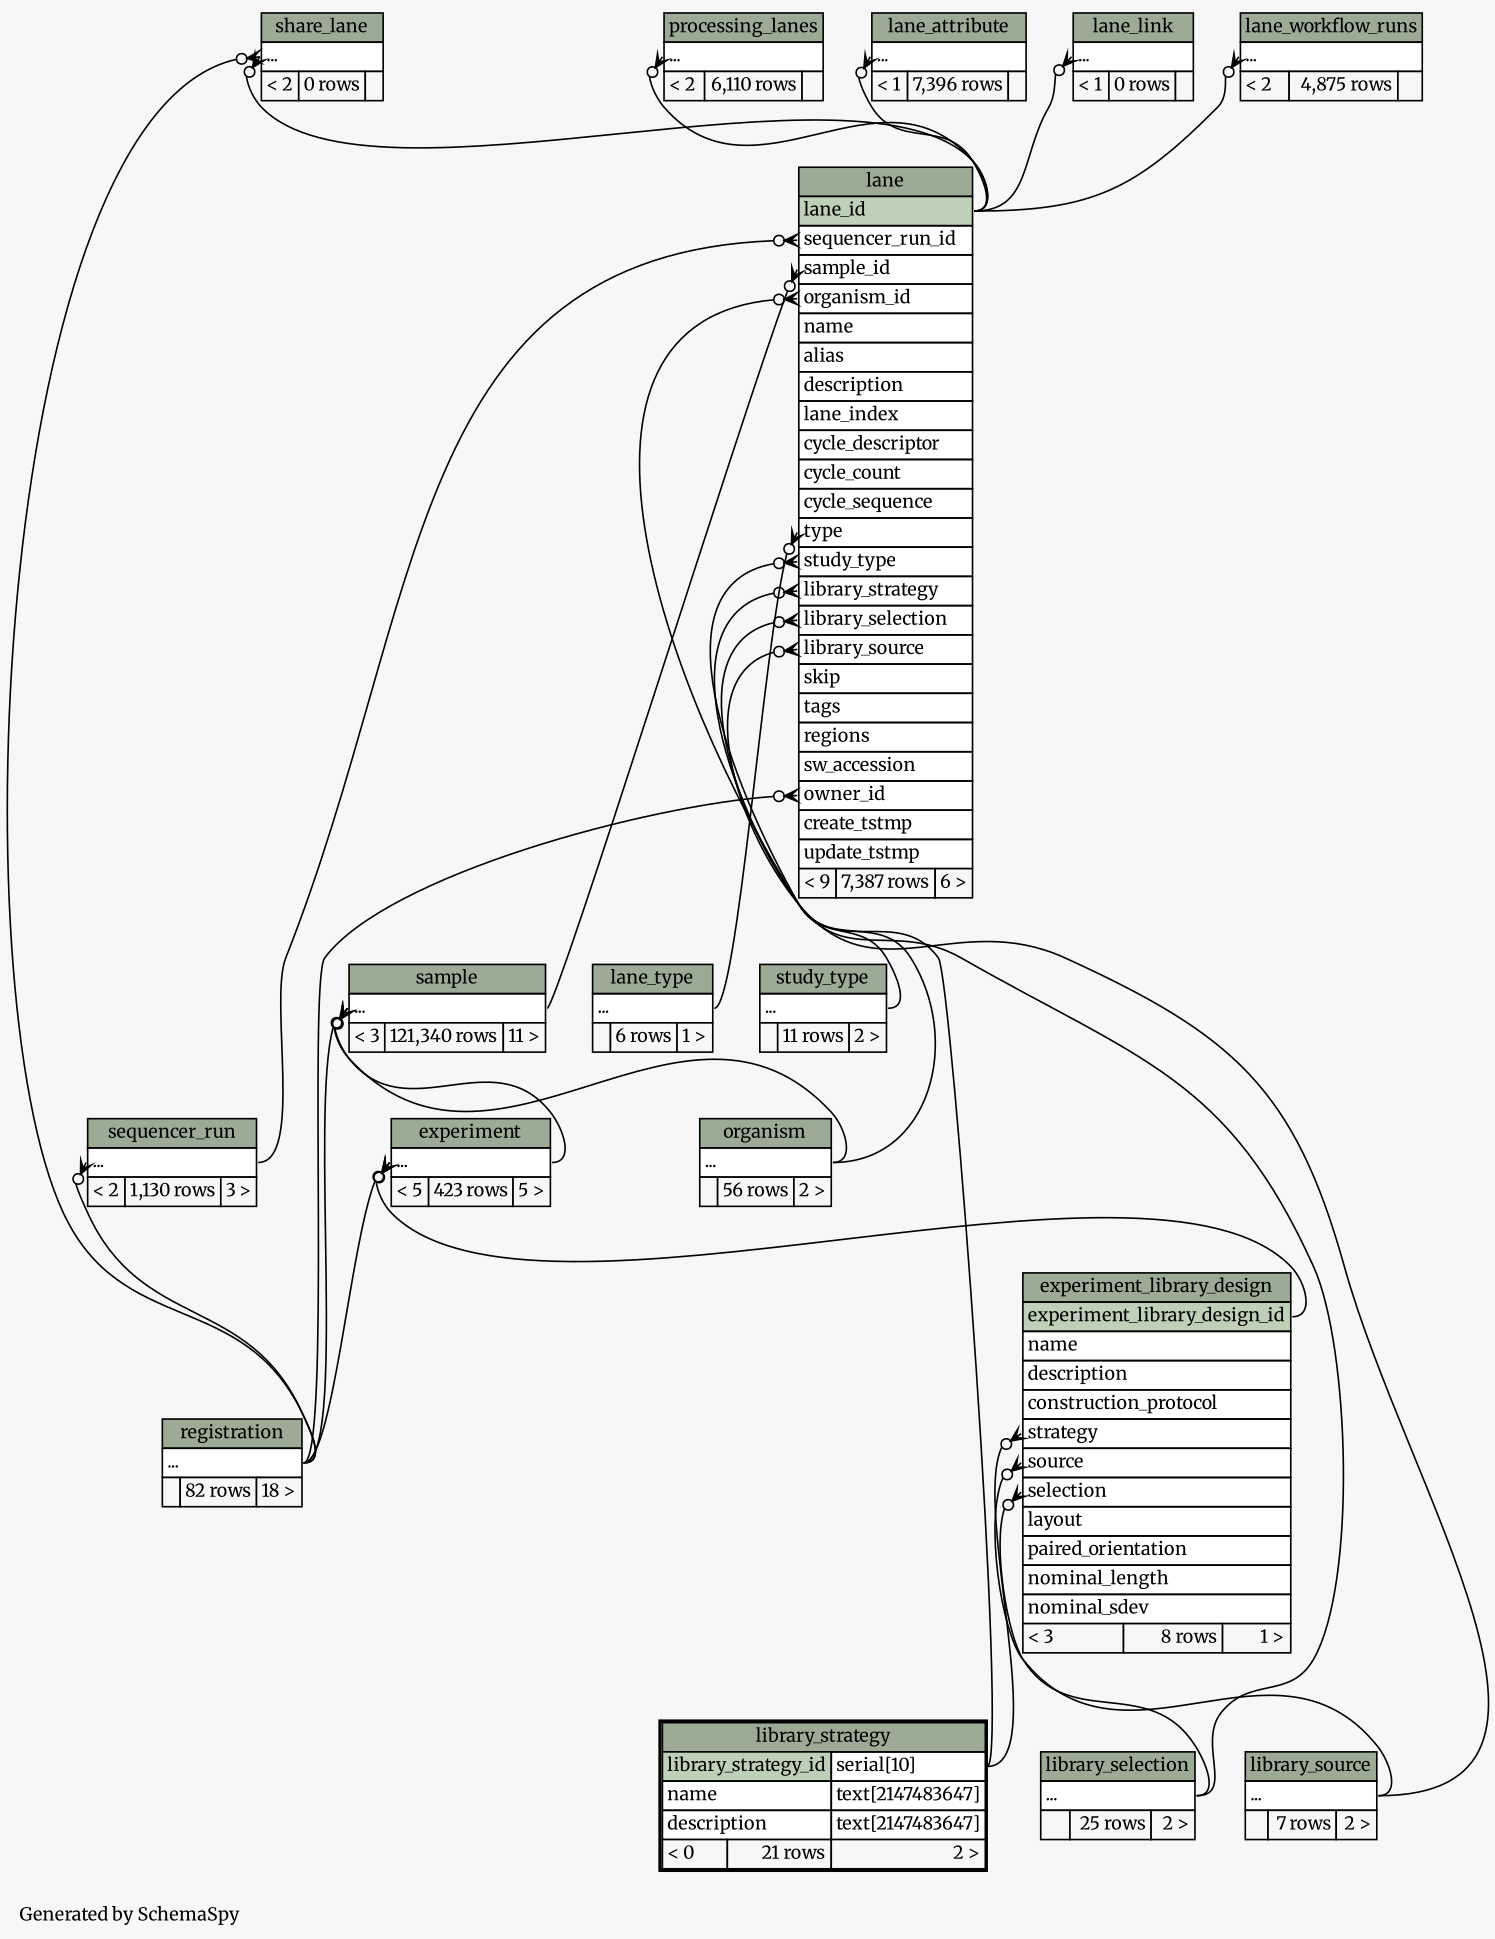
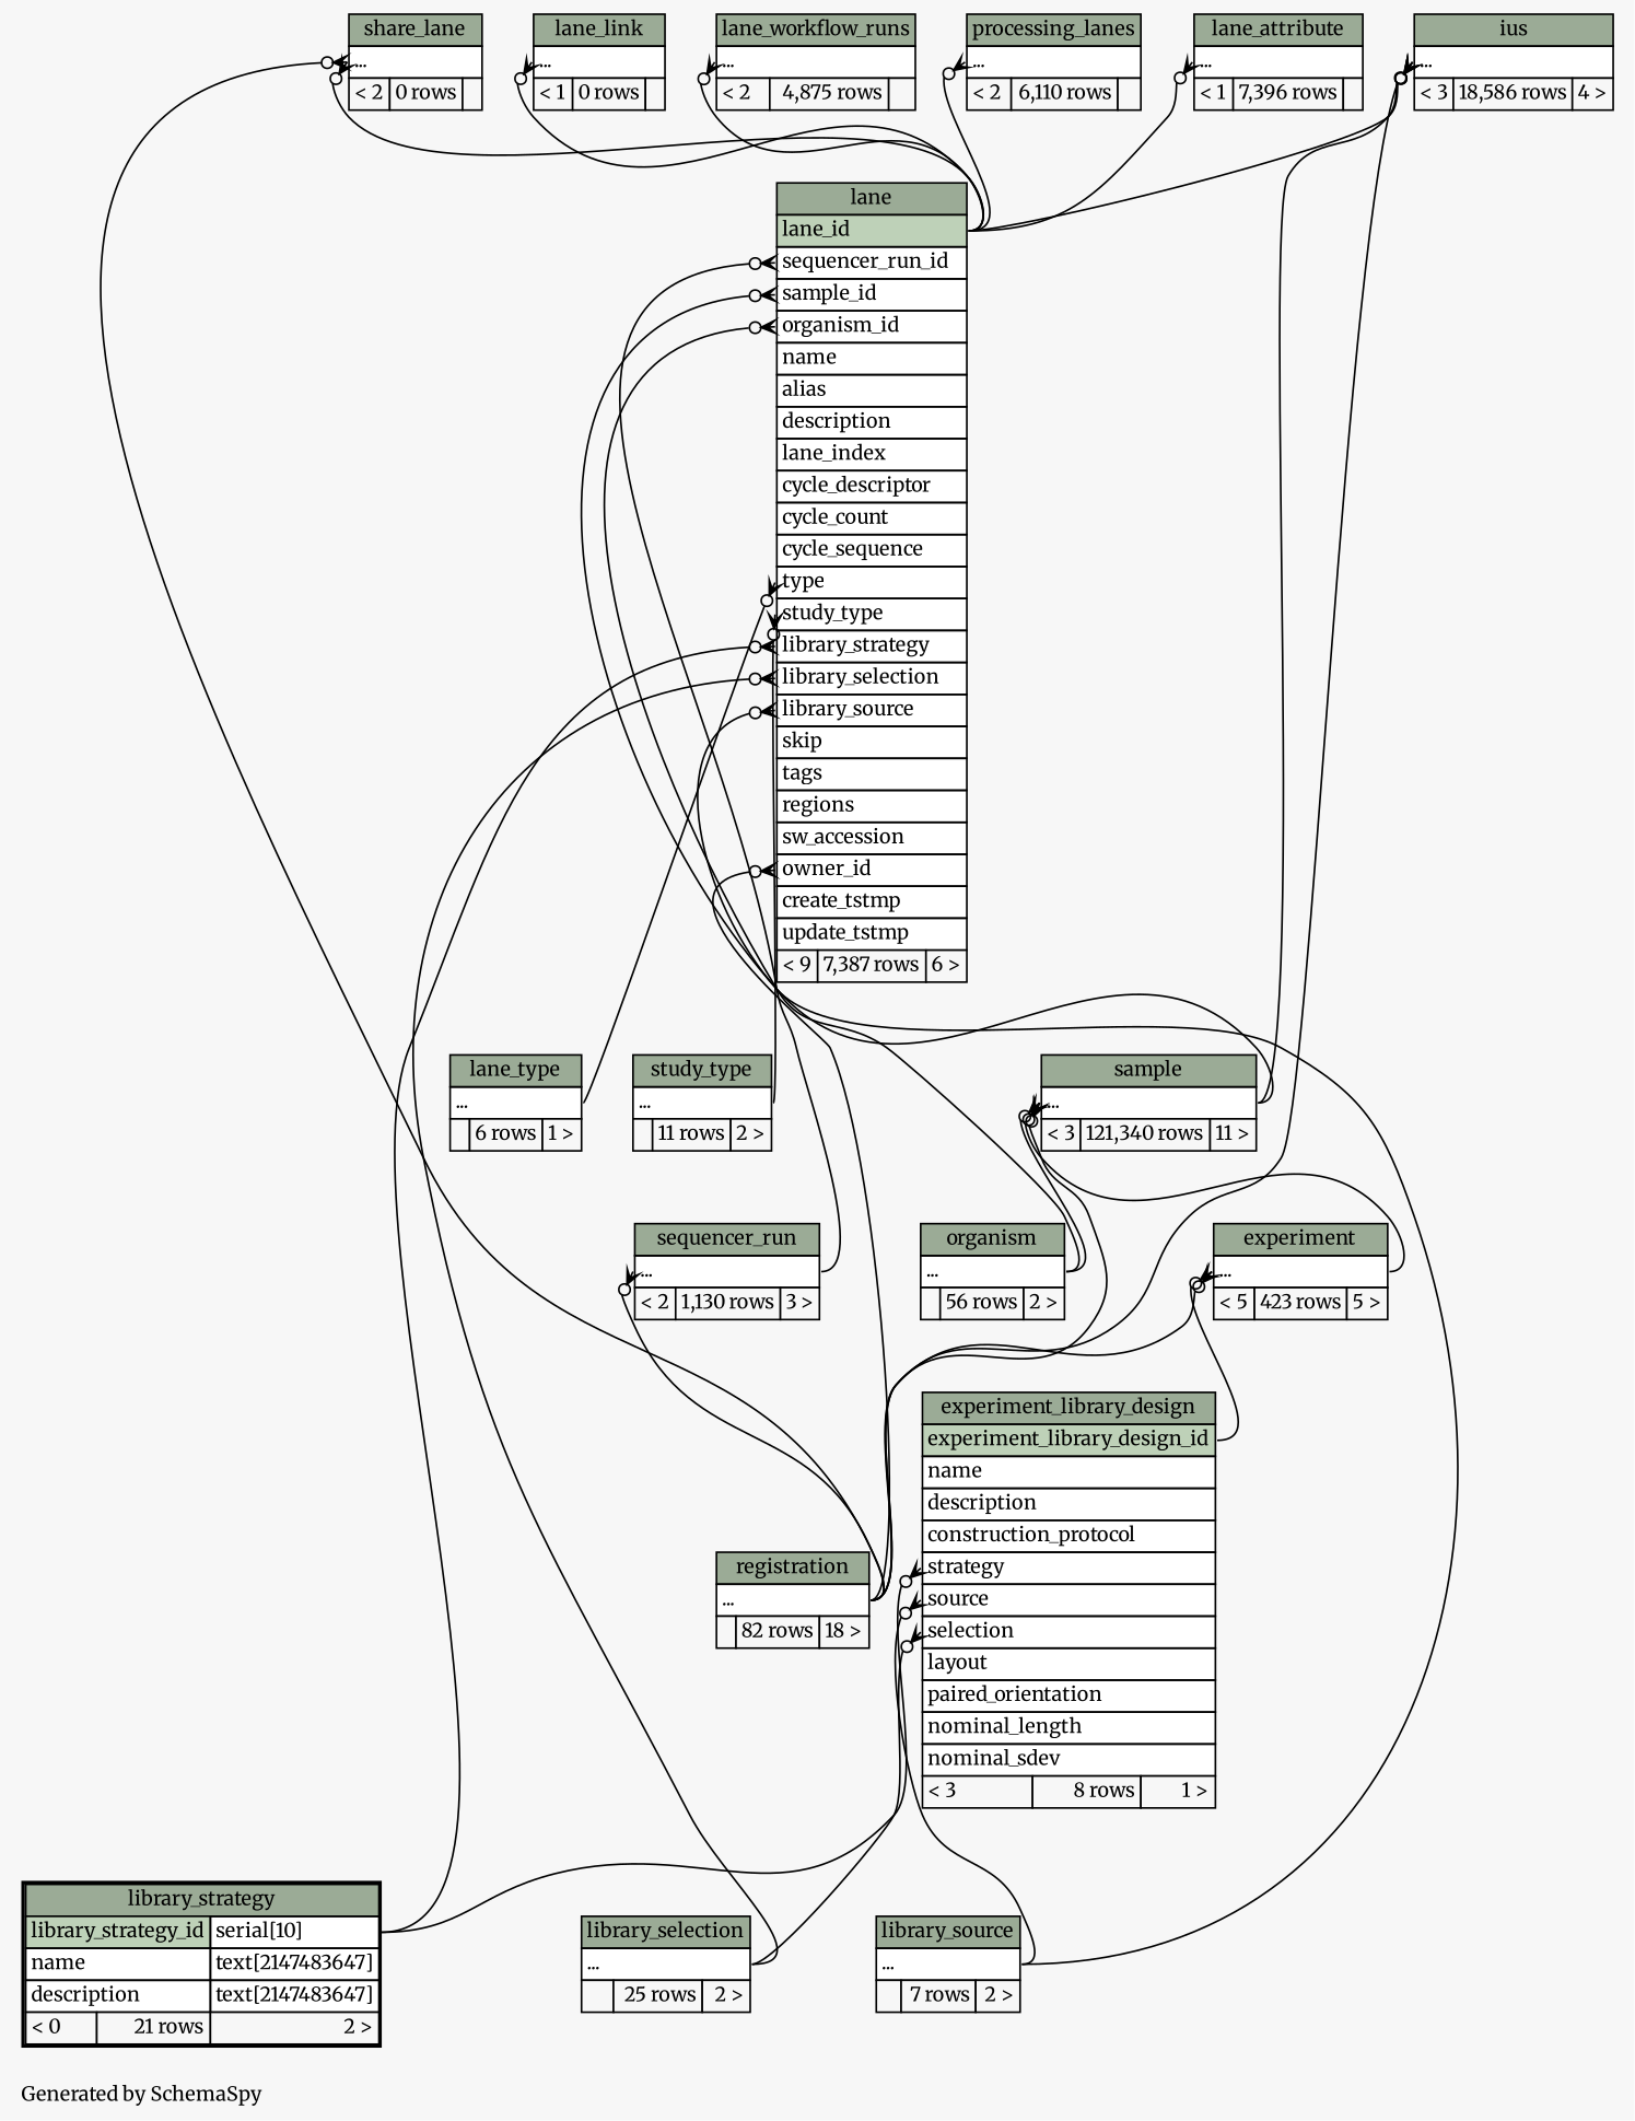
  digraph {
    bgcolor="#f7f7f7"
    fontname=Merriweather
    fontsize=11
    label="\nGenerated by SchemaSpy"
    labeljust=l
    nodesep=0.18
    rankdir=TB
    ranksep=0.46
    node [fontname=Merriweather fontsize=11 shape=plaintext]
    edge [arrowhead=none arrowsize=0.8 arrowtail=crowodot dir=back fontname=Merriweather headport="elipses:e" tailport="elipses:w"]
    n1 [label=<     <TABLE BORDER="0" CELLBORDER="1" CELLSPACING="0" BGCOLOR="#ffffff">       <TR><TD COLSPAN="3" BGCOLOR="#9bab96" ALIGN="CENTER">experiment</TD></TR>       <TR><TD PORT="elipses" COLSPAN="3" ALIGN="LEFT">...</TD></TR>       <TR><TD ALIGN="LEFT" BGCOLOR="#f7f7f7">&lt; 5</TD><TD ALIGN="RIGHT" BGCOLOR="#f7f7f7">423 rows</TD><TD ALIGN="RIGHT" BGCOLOR="#f7f7f7">5 &gt;</TD></TR>     </TABLE>>]
    n2 [label=<     <TABLE BORDER="0" CELLBORDER="1" CELLSPACING="0" BGCOLOR="#ffffff">       <TR><TD COLSPAN="3" BGCOLOR="#9bab96" ALIGN="CENTER">experiment_library_design</TD></TR>       <TR><TD PORT="experiment_library_design_id" COLSPAN="3" BGCOLOR="#bed1b8" ALIGN="LEFT">experiment_library_design_id</TD></TR>       <TR><TD PORT="name" COLSPAN="3" ALIGN="LEFT">name</TD></TR>       <TR><TD PORT="description" COLSPAN="3" ALIGN="LEFT">description</TD></TR>       <TR><TD PORT="construction_protocol" COLSPAN="3" ALIGN="LEFT">construction_protocol</TD></TR>       <TR><TD PORT="strategy" COLSPAN="3" ALIGN="LEFT">strategy</TD></TR>       <TR><TD PORT="source" COLSPAN="3" ALIGN="LEFT">source</TD></TR>       <TR><TD PORT="selection" COLSPAN="3" ALIGN="LEFT">selection</TD></TR>       <TR><TD PORT="layout" COLSPAN="3" ALIGN="LEFT">layout</TD></TR>       <TR><TD PORT="paired_orientation" COLSPAN="3" ALIGN="LEFT">paired_orientation</TD></TR>       <TR><TD PORT="nominal_length" COLSPAN="3" ALIGN="LEFT">nominal_length</TD></TR>       <TR><TD PORT="nominal_sdev" COLSPAN="3" ALIGN="LEFT">nominal_sdev</TD></TR>       <TR><TD ALIGN="LEFT" BGCOLOR="#f7f7f7">&lt; 3</TD><TD ALIGN="RIGHT" BGCOLOR="#f7f7f7">8 rows</TD><TD ALIGN="RIGHT" BGCOLOR="#f7f7f7">1 &gt;</TD></TR>     </TABLE>>]
    n3 [label=<     <TABLE BORDER="0" CELLBORDER="1" CELLSPACING="0" BGCOLOR="#ffffff">       <TR><TD COLSPAN="3" BGCOLOR="#9bab96" ALIGN="CENTER">registration</TD></TR>       <TR><TD PORT="elipses" COLSPAN="3" ALIGN="LEFT">...</TD></TR>       <TR><TD ALIGN="LEFT" BGCOLOR="#f7f7f7">  </TD><TD ALIGN="RIGHT" BGCOLOR="#f7f7f7">82 rows</TD><TD ALIGN="RIGHT" BGCOLOR="#f7f7f7">18 &gt;</TD></TR>     </TABLE>>]
    n4 [label=<     <TABLE BORDER="0" CELLBORDER="1" CELLSPACING="0" BGCOLOR="#ffffff">       <TR><TD COLSPAN="3" BGCOLOR="#9bab96" ALIGN="CENTER">library_selection</TD></TR>       <TR><TD PORT="elipses" COLSPAN="3" ALIGN="LEFT">...</TD></TR>       <TR><TD ALIGN="LEFT" BGCOLOR="#f7f7f7">  </TD><TD ALIGN="RIGHT" BGCOLOR="#f7f7f7">25 rows</TD><TD ALIGN="RIGHT" BGCOLOR="#f7f7f7">2 &gt;</TD></TR>     </TABLE>>]
    n5 [label=<     <TABLE BORDER="0" CELLBORDER="1" CELLSPACING="0" BGCOLOR="#ffffff">       <TR><TD COLSPAN="3" BGCOLOR="#9bab96" ALIGN="CENTER">library_source</TD></TR>       <TR><TD PORT="elipses" COLSPAN="3" ALIGN="LEFT">...</TD></TR>       <TR><TD ALIGN="LEFT" BGCOLOR="#f7f7f7">  </TD><TD ALIGN="RIGHT" BGCOLOR="#f7f7f7">7 rows</TD><TD ALIGN="RIGHT" BGCOLOR="#f7f7f7">2 &gt;</TD></TR>     </TABLE>>]
    n6 [label=<     <TABLE BORDER="2" CELLBORDER="1" CELLSPACING="0" BGCOLOR="#ffffff">       <TR><TD COLSPAN="3" BGCOLOR="#9bab96" ALIGN="CENTER">library_strategy</TD></TR>       <TR><TD PORT="library_strategy_id" COLSPAN="2" BGCOLOR="#bed1b8" ALIGN="LEFT">library_strategy_id</TD><TD PORT="library_strategy_id.type" ALIGN="LEFT">serial[10]</TD></TR>       <TR><TD PORT="name" COLSPAN="2" ALIGN="LEFT">name</TD><TD PORT="name.type" ALIGN="LEFT">text[2147483647]</TD></TR>       <TR><TD PORT="description" COLSPAN="2" ALIGN="LEFT">description</TD><TD PORT="description.type" ALIGN="LEFT">text[2147483647]</TD></TR>       <TR><TD ALIGN="LEFT" BGCOLOR="#f7f7f7">&lt; 0</TD><TD ALIGN="RIGHT" BGCOLOR="#f7f7f7">21 rows</TD><TD ALIGN="RIGHT" BGCOLOR="#f7f7f7">2 &gt;</TD></TR>     </TABLE>>]
+   n7 [label=<     <TABLE BORDER="0" CELLBORDER="1" CELLSPACING="0" BGCOLOR="#ffffff">       <TR><TD COLSPAN="3" BGCOLOR="#9bab96" ALIGN="CENTER">ius</TD></TR>       <TR><TD PORT="elipses" COLSPAN="3" ALIGN="LEFT">...</TD></TR>       <TR><TD ALIGN="LEFT" BGCOLOR="#f7f7f7">&lt; 3</TD><TD ALIGN="RIGHT" BGCOLOR="#f7f7f7">18,586 rows</TD><TD ALIGN="RIGHT" BGCOLOR="#f7f7f7">4 &gt;</TD></TR>     </TABLE>>]
    n8 [label=<     <TABLE BORDER="0" CELLBORDER="1" CELLSPACING="0" BGCOLOR="#ffffff">       <TR><TD COLSPAN="3" BGCOLOR="#9bab96" ALIGN="CENTER">lane</TD></TR>       <TR><TD PORT="lane_id" COLSPAN="3" BGCOLOR="#bed1b8" ALIGN="LEFT">lane_id</TD></TR>       <TR><TD PORT="sequencer_run_id" COLSPAN="3" ALIGN="LEFT">sequencer_run_id</TD></TR>       <TR><TD PORT="sample_id" COLSPAN="3" ALIGN="LEFT">sample_id</TD></TR>       <TR><TD PORT="organism_id" COLSPAN="3" ALIGN="LEFT">organism_id</TD></TR>       <TR><TD PORT="name" COLSPAN="3" ALIGN="LEFT">name</TD></TR>       <TR><TD PORT="alias" COLSPAN="3" ALIGN="LEFT">alias</TD></TR>       <TR><TD PORT="description" COLSPAN="3" ALIGN="LEFT">description</TD></TR>       <TR><TD PORT="lane_index" COLSPAN="3" ALIGN="LEFT">lane_index</TD></TR>       <TR><TD PORT="cycle_descriptor" COLSPAN="3" ALIGN="LEFT">cycle_descriptor</TD></TR>       <TR><TD PORT="cycle_count" COLSPAN="3" ALIGN="LEFT">cycle_count</TD></TR>       <TR><TD PORT="cycle_sequence" COLSPAN="3" ALIGN="LEFT">cycle_sequence</TD></TR>       <TR><TD PORT="type" COLSPAN="3" ALIGN="LEFT">type</TD></TR>       <TR><TD PORT="study_type" COLSPAN="3" ALIGN="LEFT">study_type</TD></TR>       <TR><TD PORT="library_strategy" COLSPAN="3" ALIGN="LEFT">library_strategy</TD></TR>       <TR><TD PORT="library_selection" COLSPAN="3" ALIGN="LEFT">library_selection</TD></TR>       <TR><TD PORT="library_source" COLSPAN="3" ALIGN="LEFT">library_source</TD></TR>       <TR><TD PORT="skip" COLSPAN="3" ALIGN="LEFT">skip</TD></TR>       <TR><TD PORT="tags" COLSPAN="3" ALIGN="LEFT">tags</TD></TR>       <TR><TD PORT="regions" COLSPAN="3" ALIGN="LEFT">regions</TD></TR>       <TR><TD PORT="sw_accession" COLSPAN="3" ALIGN="LEFT">sw_accession</TD></TR>       <TR><TD PORT="owner_id" COLSPAN="3" ALIGN="LEFT">owner_id</TD></TR>       <TR><TD PORT="create_tstmp" COLSPAN="3" ALIGN="LEFT">create_tstmp</TD></TR>       <TR><TD PORT="update_tstmp" COLSPAN="3" ALIGN="LEFT">update_tstmp</TD></TR>       <TR><TD ALIGN="LEFT" BGCOLOR="#f7f7f7">&lt; 9</TD><TD ALIGN="RIGHT" BGCOLOR="#f7f7f7">7,387 rows</TD><TD ALIGN="RIGHT" BGCOLOR="#f7f7f7">6 &gt;</TD></TR>     </TABLE>>]
    n9 [label=<     <TABLE BORDER="0" CELLBORDER="1" CELLSPACING="0" BGCOLOR="#ffffff">       <TR><TD COLSPAN="3" BGCOLOR="#9bab96" ALIGN="CENTER">sample</TD></TR>       <TR><TD PORT="elipses" COLSPAN="3" ALIGN="LEFT">...</TD></TR>       <TR><TD ALIGN="LEFT" BGCOLOR="#f7f7f7">&lt; 3</TD><TD ALIGN="RIGHT" BGCOLOR="#f7f7f7">121,340 rows</TD><TD ALIGN="RIGHT" BGCOLOR="#f7f7f7">11 &gt;</TD></TR>     </TABLE>>]
    n10 [label=<     <TABLE BORDER="0" CELLBORDER="1" CELLSPACING="0" BGCOLOR="#ffffff">       <TR><TD COLSPAN="3" BGCOLOR="#9bab96" ALIGN="CENTER">organism</TD></TR>       <TR><TD PORT="elipses" COLSPAN="3" ALIGN="LEFT">...</TD></TR>       <TR><TD ALIGN="LEFT" BGCOLOR="#f7f7f7">  </TD><TD ALIGN="RIGHT" BGCOLOR="#f7f7f7">56 rows</TD><TD ALIGN="RIGHT" BGCOLOR="#f7f7f7">2 &gt;</TD></TR>     </TABLE>>]
    n11 [label=<     <TABLE BORDER="0" CELLBORDER="1" CELLSPACING="0" BGCOLOR="#ffffff">       <TR><TD COLSPAN="3" BGCOLOR="#9bab96" ALIGN="CENTER">sequencer_run</TD></TR>       <TR><TD PORT="elipses" COLSPAN="3" ALIGN="LEFT">...</TD></TR>       <TR><TD ALIGN="LEFT" BGCOLOR="#f7f7f7">&lt; 2</TD><TD ALIGN="RIGHT" BGCOLOR="#f7f7f7">1,130 rows</TD><TD ALIGN="RIGHT" BGCOLOR="#f7f7f7">3 &gt;</TD></TR>     </TABLE>>]
    n12 [label=<     <TABLE BORDER="0" CELLBORDER="1" CELLSPACING="0" BGCOLOR="#ffffff">       <TR><TD COLSPAN="3" BGCOLOR="#9bab96" ALIGN="CENTER">study_type</TD></TR>       <TR><TD PORT="elipses" COLSPAN="3" ALIGN="LEFT">...</TD></TR>       <TR><TD ALIGN="LEFT" BGCOLOR="#f7f7f7">  </TD><TD ALIGN="RIGHT" BGCOLOR="#f7f7f7">11 rows</TD><TD ALIGN="RIGHT" BGCOLOR="#f7f7f7">2 &gt;</TD></TR>     </TABLE>>]
    n13 [label=<     <TABLE BORDER="0" CELLBORDER="1" CELLSPACING="0" BGCOLOR="#ffffff">       <TR><TD COLSPAN="3" BGCOLOR="#9bab96" ALIGN="CENTER">lane_type</TD></TR>       <TR><TD PORT="elipses" COLSPAN="3" ALIGN="LEFT">...</TD></TR>       <TR><TD ALIGN="LEFT" BGCOLOR="#f7f7f7">  </TD><TD ALIGN="RIGHT" BGCOLOR="#f7f7f7">6 rows</TD><TD ALIGN="RIGHT" BGCOLOR="#f7f7f7">1 &gt;</TD></TR>     </TABLE>>]
    n14 [label=<     <TABLE BORDER="0" CELLBORDER="1" CELLSPACING="0" BGCOLOR="#ffffff">       <TR><TD COLSPAN="3" BGCOLOR="#9bab96" ALIGN="CENTER">lane_attribute</TD></TR>       <TR><TD PORT="elipses" COLSPAN="3" ALIGN="LEFT">...</TD></TR>       <TR><TD ALIGN="LEFT" BGCOLOR="#f7f7f7">&lt; 1</TD><TD ALIGN="RIGHT" BGCOLOR="#f7f7f7">7,396 rows</TD><TD ALIGN="RIGHT" BGCOLOR="#f7f7f7">  </TD></TR>     </TABLE>>]
    n15 [label=<     <TABLE BORDER="0" CELLBORDER="1" CELLSPACING="0" BGCOLOR="#ffffff">       <TR><TD COLSPAN="3" BGCOLOR="#9bab96" ALIGN="CENTER">lane_link</TD></TR>       <TR><TD PORT="elipses" COLSPAN="3" ALIGN="LEFT">...</TD></TR>       <TR><TD ALIGN="LEFT" BGCOLOR="#f7f7f7">&lt; 1</TD><TD ALIGN="RIGHT" BGCOLOR="#f7f7f7">0 rows</TD><TD ALIGN="RIGHT" BGCOLOR="#f7f7f7">  </TD></TR>     </TABLE>>]
    n16 [label=<     <TABLE BORDER="0" CELLBORDER="1" CELLSPACING="0" BGCOLOR="#ffffff">       <TR><TD COLSPAN="3" BGCOLOR="#9bab96" ALIGN="CENTER">lane_workflow_runs</TD></TR>       <TR><TD PORT="elipses" COLSPAN="3" ALIGN="LEFT">...</TD></TR>       <TR><TD ALIGN="LEFT" BGCOLOR="#f7f7f7">&lt; 2</TD><TD ALIGN="RIGHT" BGCOLOR="#f7f7f7">4,875 rows</TD><TD ALIGN="RIGHT" BGCOLOR="#f7f7f7">  </TD></TR>     </TABLE>>]
    n17 [label=<     <TABLE BORDER="0" CELLBORDER="1" CELLSPACING="0" BGCOLOR="#ffffff">       <TR><TD COLSPAN="3" BGCOLOR="#9bab96" ALIGN="CENTER">processing_lanes</TD></TR>       <TR><TD PORT="elipses" COLSPAN="3" ALIGN="LEFT">...</TD></TR>       <TR><TD ALIGN="LEFT" BGCOLOR="#f7f7f7">&lt; 2</TD><TD ALIGN="RIGHT" BGCOLOR="#f7f7f7">6,110 rows</TD><TD ALIGN="RIGHT" BGCOLOR="#f7f7f7">  </TD></TR>     </TABLE>>]
    n18 [label=<     <TABLE BORDER="0" CELLBORDER="1" CELLSPACING="0" BGCOLOR="#ffffff">       <TR><TD COLSPAN="3" BGCOLOR="#9bab96" ALIGN="CENTER">share_lane</TD></TR>       <TR><TD PORT="elipses" COLSPAN="3" ALIGN="LEFT">...</TD></TR>       <TR><TD ALIGN="LEFT" BGCOLOR="#f7f7f7">&lt; 2</TD><TD ALIGN="RIGHT" BGCOLOR="#f7f7f7">0 rows</TD><TD ALIGN="RIGHT" BGCOLOR="#f7f7f7">  </TD></TR>     </TABLE>>]
    n1 -> n2 [headport="experiment_library_design_id:e"]
    n1 -> n3
    n2 -> n4 [tailport="selection:w"]
    n2 -> n5 [tailport="source:w"]
    n2 -> n6 [headport="library_strategy_id.type:e" tailport="strategy:w"]
+   n7 -> n3
+   n7 -> n8 [headport="lane_id:e"]
+   n7 -> n9
    n8 -> n3 [tailport="owner_id:w"]
    n8 -> n4 [tailport="library_selection:w"]
    n8 -> n5 [tailport="library_source:w"]
    n8 -> n6 [headport="library_strategy_id.type:e" tailport="library_strategy:w"]
    n8 -> n9 [tailport="sample_id:w"]
    n8 -> n10 [tailport="organism_id:w"]
    n8 -> n11 [tailport="sequencer_run_id:w"]
    n8 -> n12 [tailport="study_type:w"]
    n8 -> n13 [tailport="type:w"]
    n9 -> n1
    n9 -> n3
    n9 -> n10
    n11 -> n3
    n14 -> n8 [headport="lane_id:e"]
    n15 -> n8 [headport="lane_id:e"]
    n16 -> n8 [headport="lane_id:e"]
    n17 -> n8 [headport="lane_id:e"]
    n18 -> n3
    n18 -> n8 [headport="lane_id:e"]
  }
